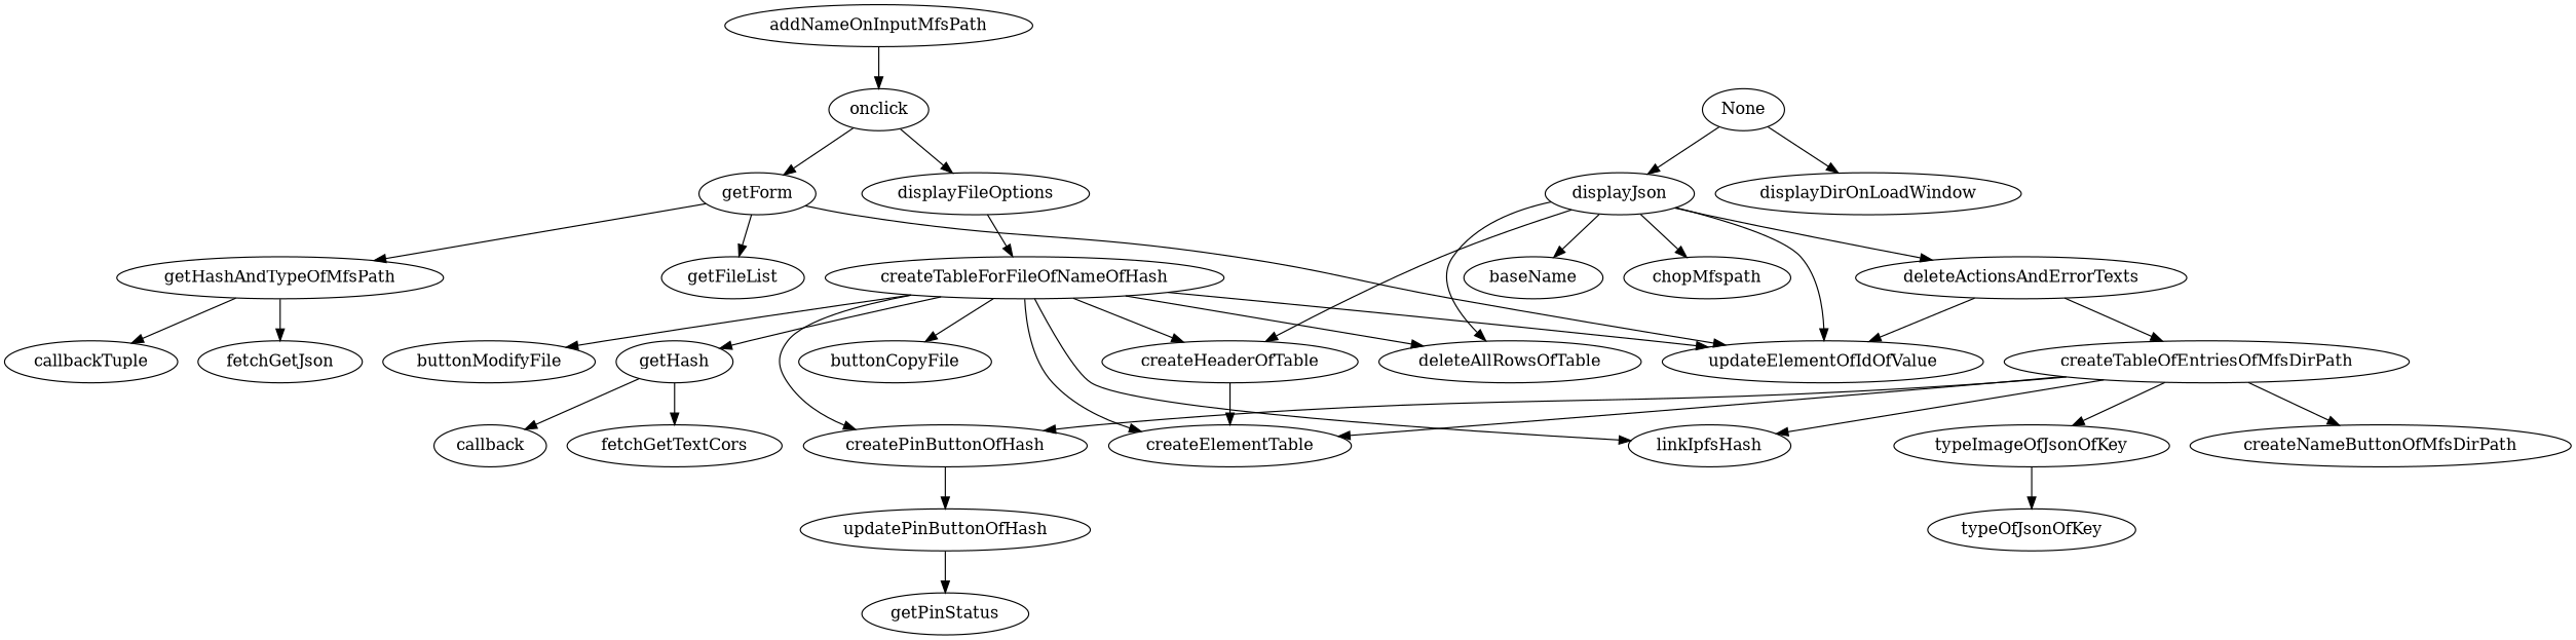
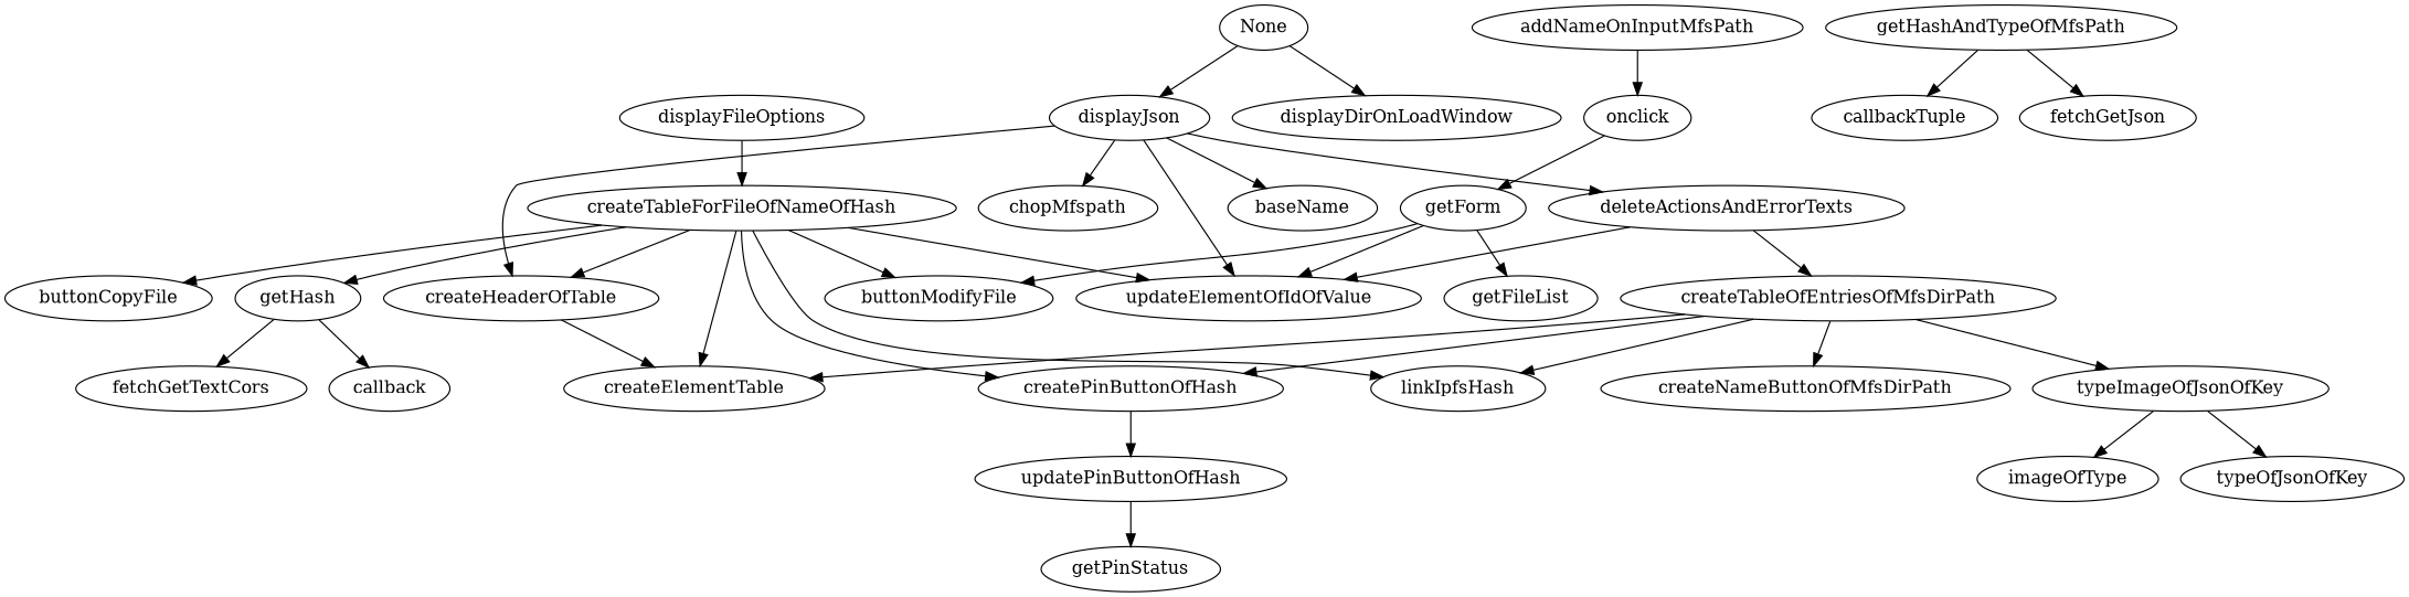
  digraph {
    createHeaderOfTable
    createElementTable
    createPinButtonOfHash
    updatePinButtonOfHash
    getPinStatus
    createTableForFileOfNameOfHash
    buttonCopyFile
    buttonModifyFile
-   deleteAllRowsOfTable
    getHash
    linkIpfsHash
    updateElementOfIdOfValue
    callback
    fetchGetTextCors
    createTableOfEntriesOfMfsDirPath
    createNameButtonOfMfsDirPath
    typeImageOfJsonOfKey
+   imageOfType
    typeOfJsonOfKey
    deleteActionsAndErrorTexts
    displayFileOptions
    displayJson
    baseName
    chopMfspath
    getForm
    getFileList
    getHashAndTypeOfMfsPath
    callbackTuple
    fetchGetJson
    None
    displayDirOnLoadWindow
    onclick
    addNameOnInputMfsPath
    createHeaderOfTable -> createElementTable
    createPinButtonOfHash -> updatePinButtonOfHash
    updatePinButtonOfHash -> getPinStatus
    createTableForFileOfNameOfHash -> createHeaderOfTable
    createTableForFileOfNameOfHash -> createElementTable
    createTableForFileOfNameOfHash -> createPinButtonOfHash
    createTableForFileOfNameOfHash -> buttonCopyFile
    createTableForFileOfNameOfHash -> buttonModifyFile
-   createTableForFileOfNameOfHash -> deleteAllRowsOfTable
    createTableForFileOfNameOfHash -> getHash
    createTableForFileOfNameOfHash -> linkIpfsHash
    createTableForFileOfNameOfHash -> updateElementOfIdOfValue
    getHash -> callback
    getHash -> fetchGetTextCors
    createTableOfEntriesOfMfsDirPath -> createElementTable
    createTableOfEntriesOfMfsDirPath -> createPinButtonOfHash
    createTableOfEntriesOfMfsDirPath -> linkIpfsHash
    createTableOfEntriesOfMfsDirPath -> createNameButtonOfMfsDirPath
    createTableOfEntriesOfMfsDirPath -> typeImageOfJsonOfKey
+   typeImageOfJsonOfKey -> imageOfType
    typeImageOfJsonOfKey -> typeOfJsonOfKey
    deleteActionsAndErrorTexts -> updateElementOfIdOfValue
    deleteActionsAndErrorTexts -> createTableOfEntriesOfMfsDirPath
    displayFileOptions -> createTableForFileOfNameOfHash
    displayJson -> createHeaderOfTable
-   displayJson -> deleteAllRowsOfTable
    displayJson -> updateElementOfIdOfValue
    displayJson -> deleteActionsAndErrorTexts
    displayJson -> baseName
    displayJson -> chopMfspath
    getForm -> updateElementOfIdOfValue
    getForm -> getFileList
-   getForm -> getHashAndTypeOfMfsPath
+   getForm -> buttonModifyFile
    getHashAndTypeOfMfsPath -> callbackTuple
    getHashAndTypeOfMfsPath -> fetchGetJson
    None -> displayJson
    None -> displayDirOnLoadWindow
-   onclick -> displayFileOptions
    onclick -> getForm
    addNameOnInputMfsPath -> onclick
  }
